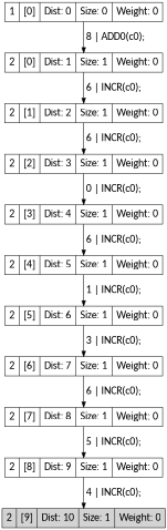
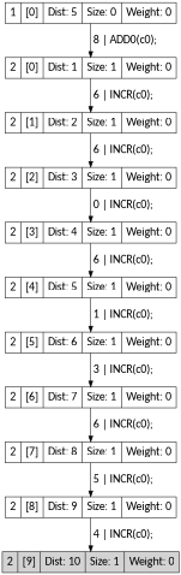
  digraph {
    node [fontname=Calibri fontsize=20 shape=record]
    edge [fontname=Calibri fontsize=20]
-   n1 [label="1 | [0] | Dist: 0 | Size: 0 | Weight: 0"]
+   n1 [label="1 | [0] | Dist: 5 | Size: 0 | Weight: 0"]
    n2 [label="2 | [0] | Dist: 1 | Size: 1 | Weight: 0"]
    n3 [label="2 | [1] | Dist: 2 | Size: 1 | Weight: 0"]
    n4 [label="2 | [2] | Dist: 3 | Size: 1 | Weight: 0"]
    n5 [label="2 | [3] | Dist: 4 | Size: 1 | Weight: 0"]
    n6 [label="2 | [4] | Dist: 5 | Size: 1 | Weight: 0"]
    n7 [label="2 | [5] | Dist: 6 | Size: 1 | Weight: 0"]
    n8 [label="2 | [6] | Dist: 7 | Size: 1 | Weight: 0"]
    n9 [label="2 | [7] | Dist: 8 | Size: 1 | Weight: 0"]
    n10 [label="2 | [8] | Dist: 9 | Size: 1 | Weight: 0"]
    n11 [fillcolor=lightgrey label="2 | [9] | Dist: 10 | Size: 1 | Weight: 0" style=filled]
    n1 -> n2 [label=" 8 | ADD0(c0); "]
    n2 -> n3 [label=" 6 | INCR(c0); "]
    n3 -> n4 [label=" 6 | INCR(c0); "]
    n4 -> n5 [label=" 0 | INCR(c0); "]
    n5 -> n6 [label=" 6 | INCR(c0); "]
    n6 -> n7 [label=" 1 | INCR(c0); "]
    n7 -> n8 [label=" 3 | INCR(c0); "]
    n8 -> n9 [label=" 6 | INCR(c0); "]
    n9 -> n10 [label=" 5 | INCR(c0); "]
    n10 -> n11 [label=" 4 | INCR(c0); "]
  }
